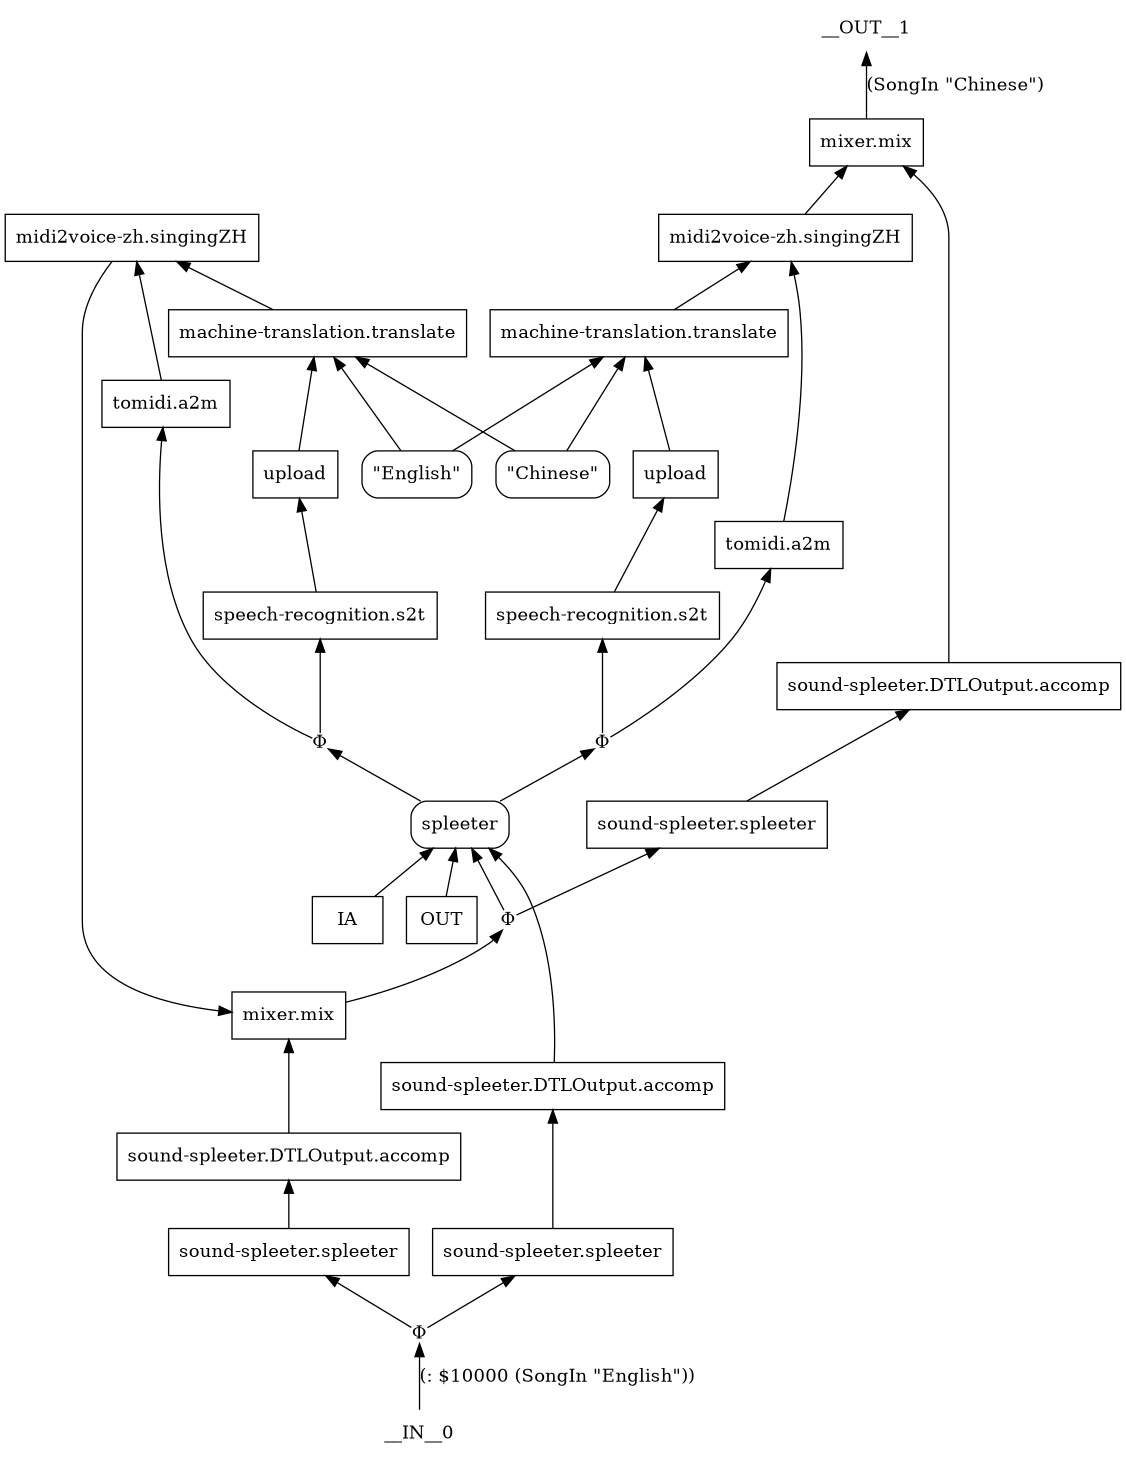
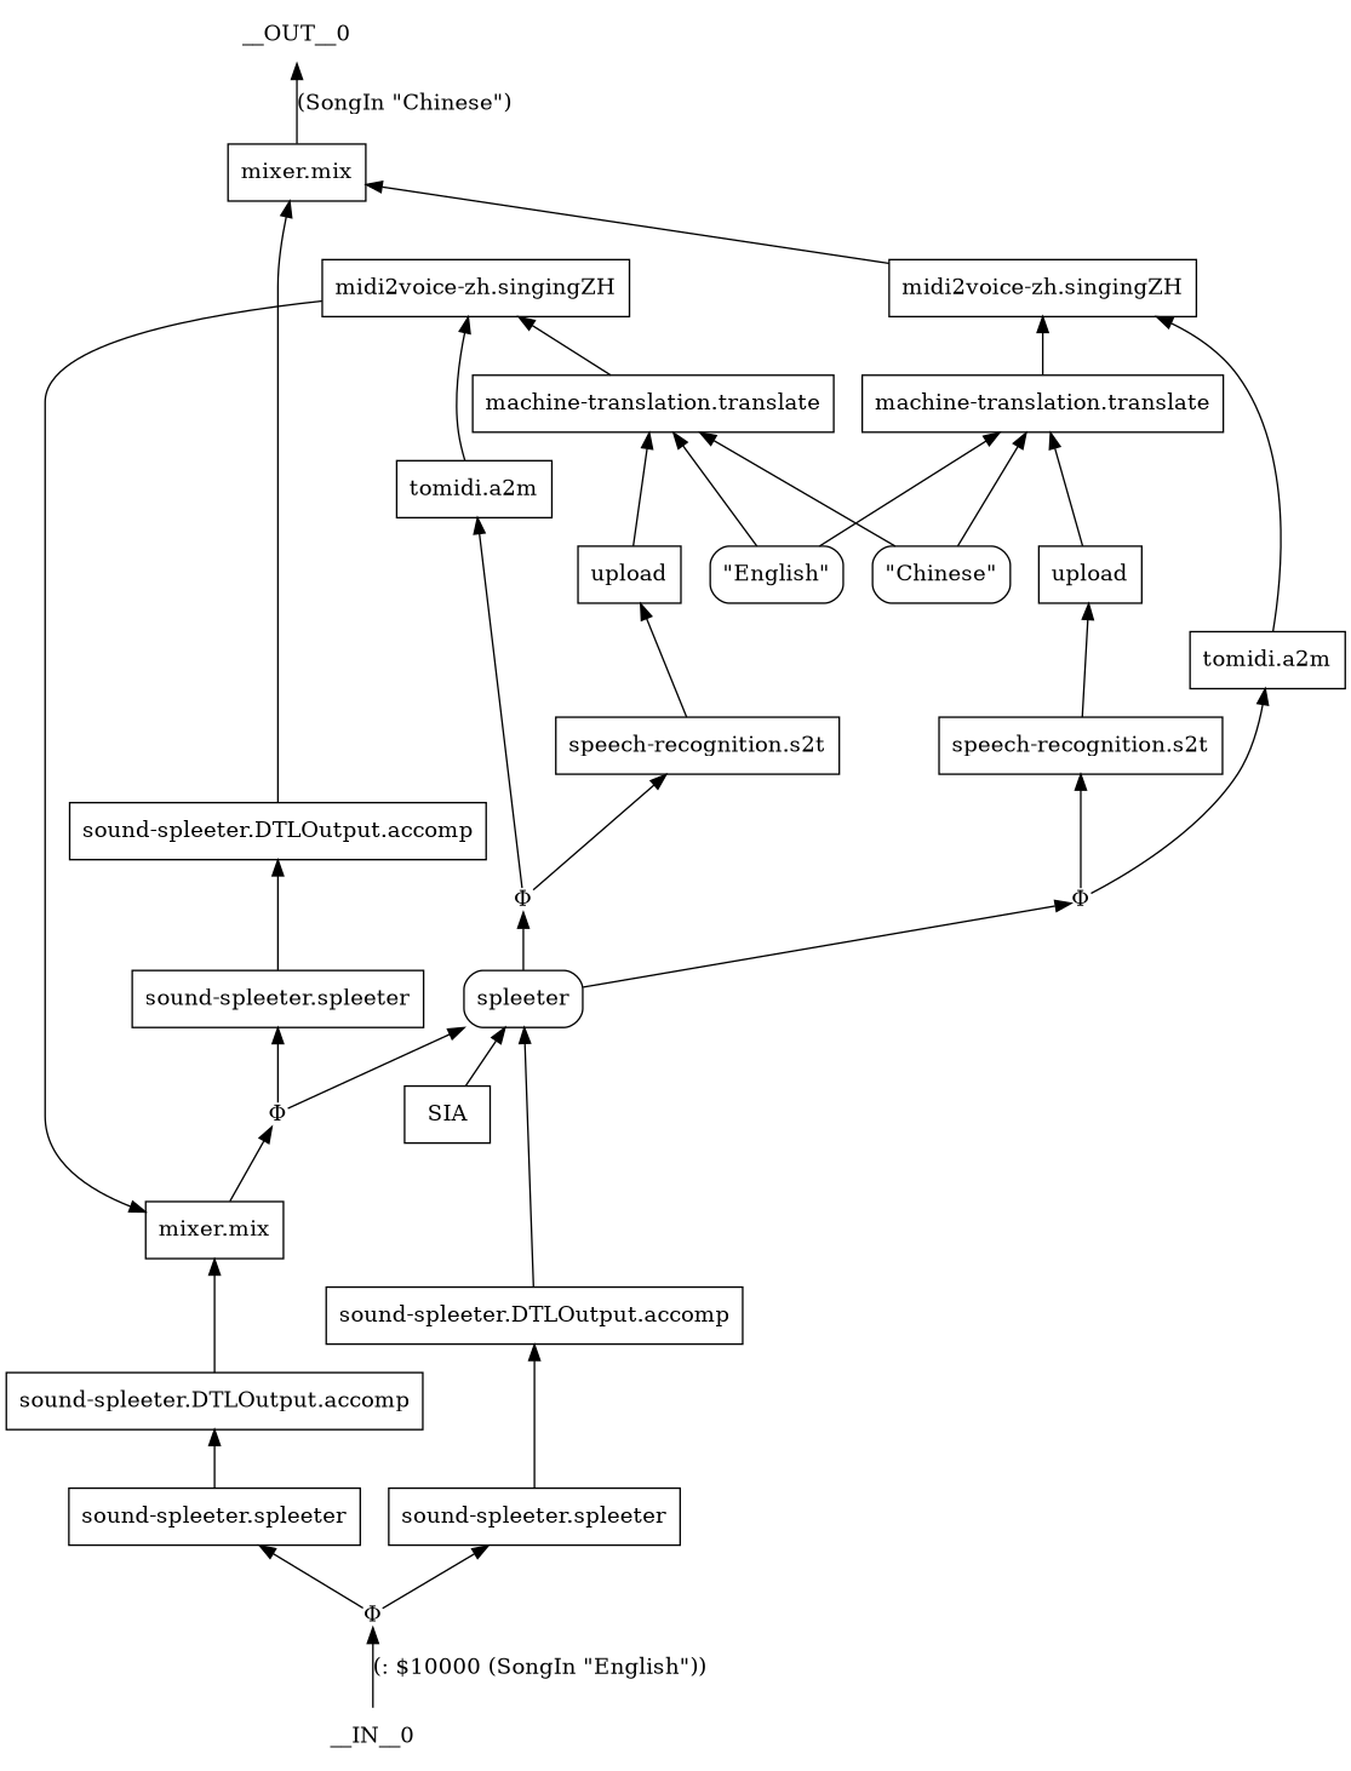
  digraph {
    rankdir=BT
    node [shape=box]
    __IN__0 [shape=none]
    n2 [label="Φ" shape=plain]
    n3 [label="sound-spleeter.spleeter"]
    n4 [label="sound-spleeter.spleeter"]
-   __OUT__0 [shape=none label=__OUT__1]
+   __OUT__0 [shape=none]
    n6 [label="Φ" shape=plain]
    n7 [label="sound-spleeter.spleeter"]
    n8 [label=spleeter style=rounded]
    n9 [label="sound-spleeter.DTLOutput.accomp"]
    n10 [label="Φ" shape=plain]
    n11 [label="Φ" shape=plain]
    n12 [label="mixer.mix"]
    n13 [label="speech-recognition.s2t"]
    n14 [label="tomidi.a2m"]
    n15 [label=upload]
    n16 [label="midi2voice-zh.singingZH"]
    n17 [label="machine-translation.translate"]
    n18 [label="\"English\"" style=rounded]
    n19 [label="machine-translation.translate"]
    n20 [label="midi2voice-zh.singingZH"]
    n21 [label="\"Chinese\"" style=rounded]
    n22 [label="speech-recognition.s2t"]
    n23 [label="tomidi.a2m"]
-   n24 [label=OUT]
+   n24 [label=SIA]
    n25 [label="sound-spleeter.DTLOutput.accomp"]
    n26 [label="sound-spleeter.DTLOutput.accomp"]
    n27 [label="mixer.mix"]
    n28 [label=upload]
-   n29 [label=IA]
    __IN__0 -> n2 [label="(: $10000 (SongIn \"English\"))"]
    n2 -> n3
    n2 -> n4
    n3 -> n25
    n4 -> n26
    n6 -> n7
    n6 -> n8
    n7 -> n9
    n8 -> n10
    n8 -> n11
    n9 -> n12
    n10 -> n13
    n10 -> n14
    n11 -> n22
    n11 -> n23
    n12 -> __OUT__0 [label="(SongIn \"Chinese\")"]
    n13 -> n15
    n14 -> n16
    n15 -> n17
    n16 -> n12
    n17 -> n16
    n18 -> n17
    n18 -> n19
    n19 -> n20
    n20 -> n27
    n21 -> n17
    n21 -> n19
    n22 -> n28
    n23 -> n20
    n24 -> n8
    n25 -> n27
    n26 -> n8
    n27 -> n6
    n28 -> n19
-   n29 -> n8
  }
